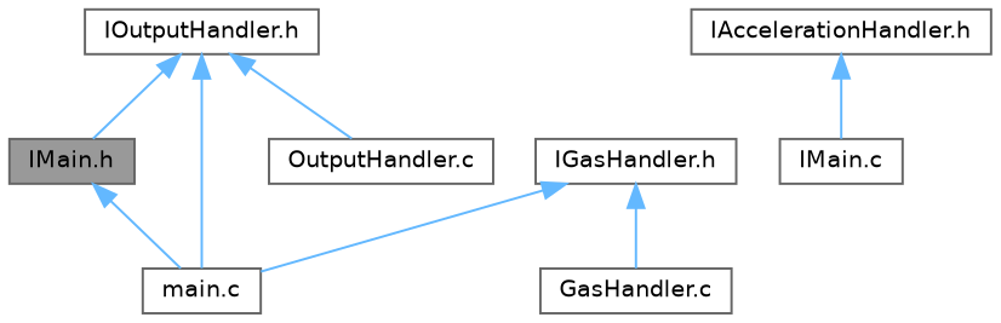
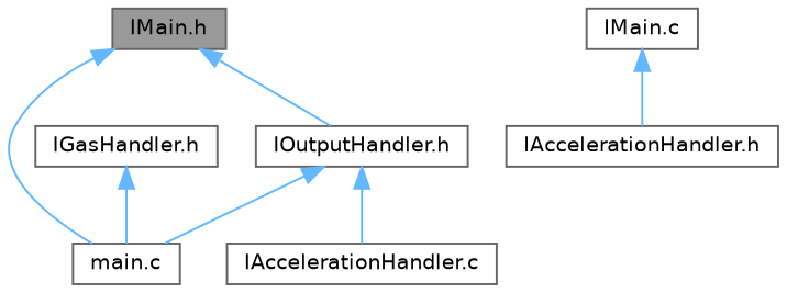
  digraph {
    node [color=grey40 fillcolor=white fontname=Helvetica fontsize=10 shape=box style=filled]
    edge [color=steelblue1 dir=back fontname=Helvetica fontsize=10 labelfontname=Helvetica labelfontsize=10 style=solid]
    n1 [color=gray40 fillcolor=grey60 fontcolor=black height=0.2 label="IMain.h" width=0.4]
    n2 [height=0.2 label="main.c" width=0.4]
    n3 [height=0.2 label="IOutputHandler.h" width=0.4]
    n4 [height=0.2 label="IAccelerationHandler.h" width=0.4]
    n5 [height=0.2 label="IMain.c" width=0.4]
    n6 [height=0.2 label="IGasHandler.h" width=0.4]
-   n7 [height=0.2 label="GasHandler.c" width=0.4]
-   n8 [height=0.2 label="OutputHandler.c" width=0.4]
+   n8 [height=0.2 label="IAccelerationHandler.c" width=0.4]
    n1 -> n2
-   n3 -> n1
+   n1 -> n3
    n3 -> n2
    n3 -> n8
-   n4 -> n5
+   n5 -> n4
    n6 -> n2
-   n6 -> n7
  }
